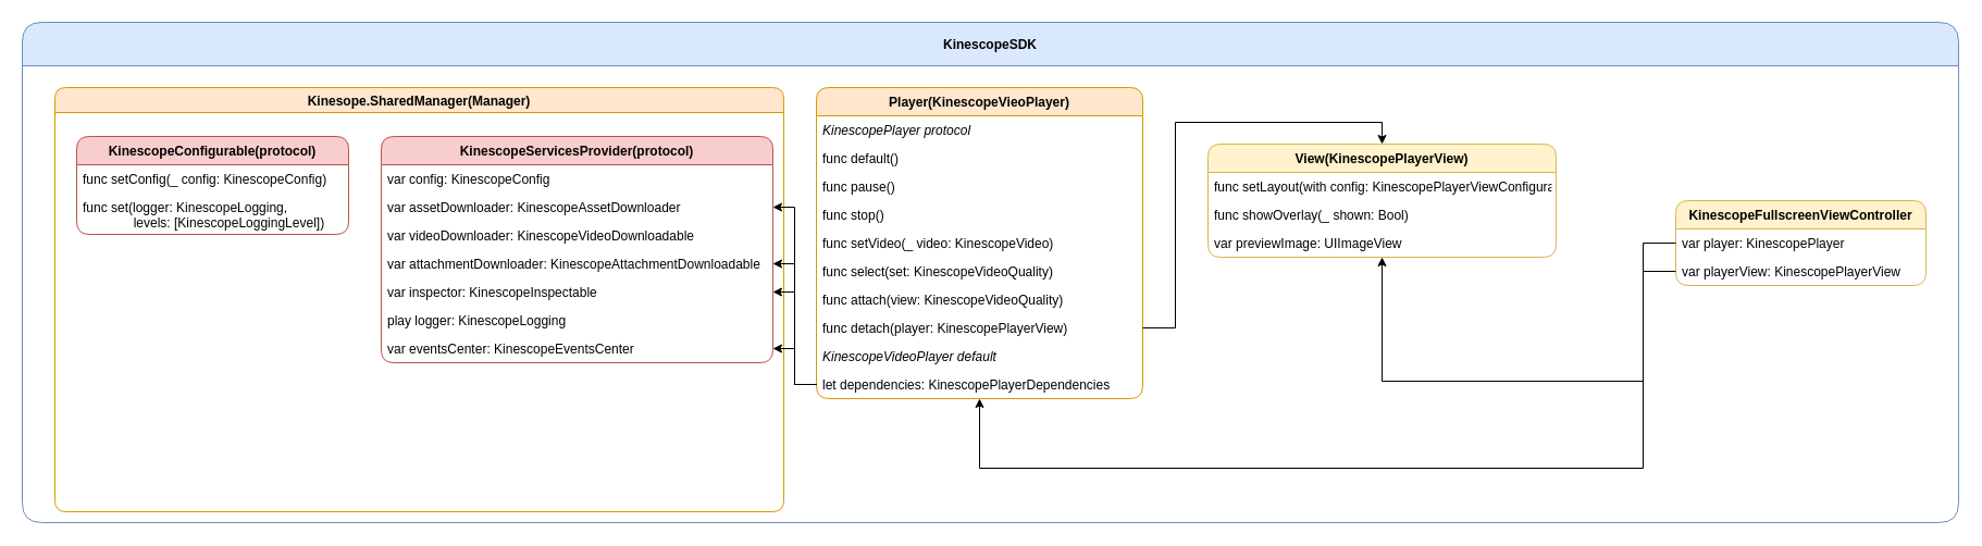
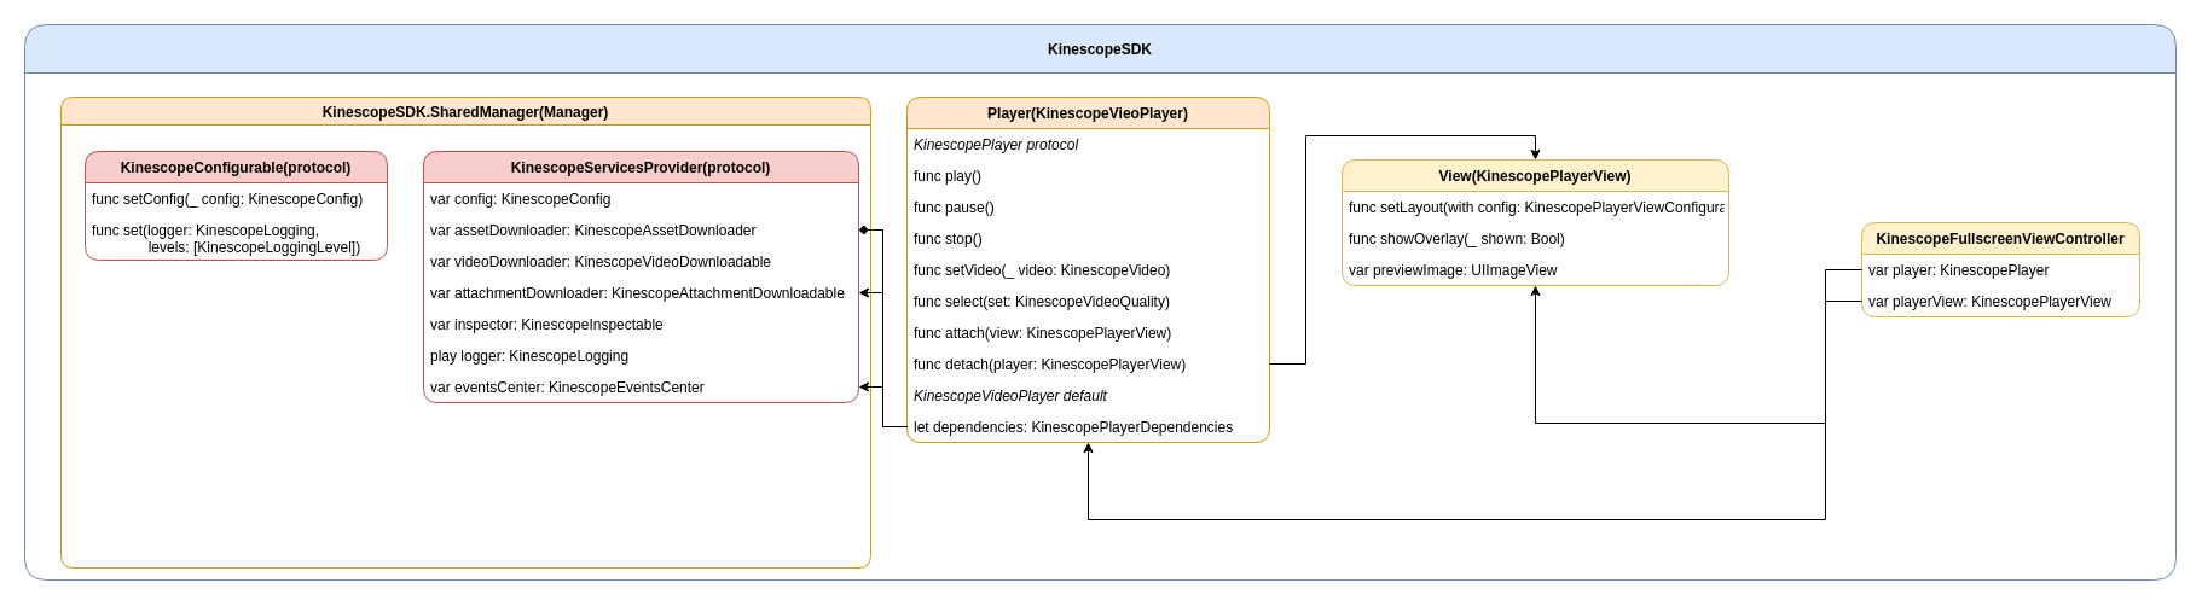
  <mxCell id="0" />
  <mxCell id="1" parent="0" />
  <mxCell id="2" value="KinescopeSDK" style="swimlane;rounded=1;swimlaneLine=1;startSize=40;fillColor=#dae8fc;strokeColor=#6c8ebf;" vertex="1" parent="1"><mxGeometry x="20" y="20" width="1780" height="460" as="geometry" /></mxCell>
- <mxCell id="3" value="Kinesope.SharedManager(Manager)" style="swimlane;rounded=1;fillColor=#ffe6cc;strokeColor=#d79b00;" vertex="1" parent="2"><mxGeometry x="30" y="60" width="670" height="390" as="geometry" /></mxCell>
+ <mxCell id="3" value="KinescopeSDK.SharedManager(Manager)" style="swimlane;rounded=1;fillColor=#ffe6cc;strokeColor=#d79b00;" vertex="1" parent="2"><mxGeometry x="30" y="60" width="670" height="390" as="geometry" /></mxCell>
  <mxCell id="4" value="KinescopeConfigurable(protocol)" style="swimlane;fontStyle=1;childLayout=stackLayout;horizontal=1;startSize=26;fillColor=#f8cecc;horizontalStack=0;resizeParent=1;resizeParentMax=0;resizeLast=0;collapsible=1;marginBottom=0;rounded=1;strokeColor=#b85450;" vertex="1" parent="3"><mxGeometry x="20" y="45" width="250" height="90" as="geometry" /></mxCell>
  <mxCell id="5" value="func setConfig(_ config: KinescopeConfig)" style="text;strokeColor=none;fillColor=none;align=left;verticalAlign=top;spacingLeft=4;spacingRight=4;overflow=hidden;rotatable=0;points=[[0,0.5],[1,0.5]];portConstraint=eastwest;" vertex="1" parent="4"><mxGeometry y="26" width="250" height="26" as="geometry" /></mxCell>
  <mxCell id="6" value="func set(logger: KinescopeLogging,&#10;              levels: [KinescopeLoggingLevel])" style="text;strokeColor=none;fillColor=none;align=left;verticalAlign=top;spacingLeft=4;spacingRight=4;overflow=hidden;rotatable=0;points=[[0,0.5],[1,0.5]];portConstraint=eastwest;" vertex="1" parent="4"><mxGeometry y="52" width="250" height="38" as="geometry" /></mxCell>
  <mxCell id="7" value="KinescopeServicesProvider(protocol)" style="swimlane;fontStyle=1;childLayout=stackLayout;horizontal=1;startSize=26;fillColor=#f8cecc;horizontalStack=0;resizeParent=1;resizeParentMax=0;resizeLast=0;collapsible=1;marginBottom=0;rounded=1;labelBackgroundColor=none;strokeColor=#b85450;" vertex="1" parent="3"><mxGeometry x="300" y="45" width="360" height="208" as="geometry" /></mxCell>
  <mxCell id="8" value="var config: KinescopeConfig" style="text;strokeColor=none;fillColor=none;align=left;verticalAlign=top;spacingLeft=4;spacingRight=4;overflow=hidden;rotatable=0;points=[[0,0.5],[1,0.5]];portConstraint=eastwest;" vertex="1" parent="7"><mxGeometry y="26" width="360" height="26" as="geometry" /></mxCell>
  <mxCell id="9" value="var assetDownloader: KinescopeAssetDownloader" style="text;strokeColor=none;fillColor=none;align=left;verticalAlign=top;spacingLeft=4;spacingRight=4;overflow=hidden;rotatable=0;points=[[0,0.5],[1,0.5]];portConstraint=eastwest;" vertex="1" parent="7"><mxGeometry y="52" width="360" height="26" as="geometry" /></mxCell>
  <mxCell id="10" value="var videoDownloader: KinescopeVideoDownloadable" style="text;strokeColor=none;fillColor=none;align=left;verticalAlign=top;spacingLeft=4;spacingRight=4;overflow=hidden;rotatable=0;points=[[0,0.5],[1,0.5]];portConstraint=eastwest;" vertex="1" parent="7"><mxGeometry y="78" width="360" height="26" as="geometry" /></mxCell>
  <mxCell id="11" value="var attachmentDownloader: KinescopeAttachmentDownloadable" style="text;strokeColor=none;fillColor=none;align=left;verticalAlign=top;spacingLeft=4;spacingRight=4;overflow=hidden;rotatable=0;points=[[0,0.5],[1,0.5]];portConstraint=eastwest;rounded=1;labelBackgroundColor=#FFFFFF;fontColor=#000000;" vertex="1" parent="7"><mxGeometry y="104" width="360" height="26" as="geometry" /></mxCell>
  <mxCell id="12" value="var inspector: KinescopeInspectable" style="text;strokeColor=none;fillColor=none;align=left;verticalAlign=top;spacingLeft=4;spacingRight=4;overflow=hidden;rotatable=0;points=[[0,0.5],[1,0.5]];portConstraint=eastwest;rounded=1;labelBackgroundColor=#FFFFFF;fontColor=#000000;" vertex="1" parent="7"><mxGeometry y="130" width="360" height="26" as="geometry" /></mxCell>
  <mxCell id="13" value="play logger: KinescopeLogging" style="text;strokeColor=none;fillColor=none;align=left;verticalAlign=top;spacingLeft=4;spacingRight=4;overflow=hidden;rotatable=0;points=[[0,0.5],[1,0.5]];portConstraint=eastwest;rounded=1;labelBackgroundColor=#FFFFFF;fontColor=#000000;" vertex="1" parent="7"><mxGeometry y="156" width="360" height="26" as="geometry" /></mxCell>
  <mxCell id="14" value="var eventsCenter: KinescopeEventsCenter" style="text;strokeColor=none;fillColor=none;align=left;verticalAlign=top;spacingLeft=4;spacingRight=4;overflow=hidden;rotatable=0;points=[[0,0.5],[1,0.5]];portConstraint=eastwest;rounded=1;labelBackgroundColor=#FFFFFF;fontColor=#000000;" vertex="1" parent="7"><mxGeometry y="182" width="360" height="26" as="geometry" /></mxCell>
  <mxCell id="15" value="Player(KinescopeVieoPlayer)" style="swimlane;fontStyle=1;childLayout=stackLayout;horizontal=1;startSize=26;fillColor=#ffe6cc;horizontalStack=0;resizeParent=1;resizeParentMax=0;resizeLast=0;collapsible=1;marginBottom=0;rounded=1;labelBackgroundColor=none;strokeColor=#d79b00;" vertex="1" parent="2"><mxGeometry x="730" y="60" width="300" height="286" as="geometry" /></mxCell>
  <mxCell id="16" value="KinescopePlayer protocol" style="text;strokeColor=none;fillColor=none;align=left;verticalAlign=top;spacingLeft=4;spacingRight=4;overflow=hidden;rotatable=0;points=[[0,0.5],[1,0.5]];portConstraint=eastwest;rounded=1;labelBackgroundColor=#FFFFFF;fontColor=#000000;fontStyle=2" vertex="1" parent="15"><mxGeometry y="26" width="300" height="26" as="geometry" /></mxCell>
- <mxCell id="17" value="func default()" style="text;strokeColor=none;fillColor=none;align=left;verticalAlign=top;spacingLeft=4;spacingRight=4;overflow=hidden;rotatable=0;points=[[0,0.5],[1,0.5]];portConstraint=eastwest;" vertex="1" parent="15"><mxGeometry y="52" width="300" height="26" as="geometry" /></mxCell>
+ <mxCell id="17" value="func play()" style="text;strokeColor=none;fillColor=none;align=left;verticalAlign=top;spacingLeft=4;spacingRight=4;overflow=hidden;rotatable=0;points=[[0,0.5],[1,0.5]];portConstraint=eastwest;" vertex="1" parent="15"><mxGeometry y="52" width="300" height="26" as="geometry" /></mxCell>
  <mxCell id="18" value="func pause()" style="text;strokeColor=none;fillColor=none;align=left;verticalAlign=top;spacingLeft=4;spacingRight=4;overflow=hidden;rotatable=0;points=[[0,0.5],[1,0.5]];portConstraint=eastwest;" vertex="1" parent="15"><mxGeometry y="78" width="300" height="26" as="geometry" /></mxCell>
  <mxCell id="19" value="func stop()" style="text;strokeColor=none;fillColor=none;align=left;verticalAlign=top;spacingLeft=4;spacingRight=4;overflow=hidden;rotatable=0;points=[[0,0.5],[1,0.5]];portConstraint=eastwest;" vertex="1" parent="15"><mxGeometry y="104" width="300" height="26" as="geometry" /></mxCell>
  <mxCell id="20" value="func setVideo(_ video: KinescopeVideo)" style="text;strokeColor=none;fillColor=none;align=left;verticalAlign=top;spacingLeft=4;spacingRight=4;overflow=hidden;rotatable=0;points=[[0,0.5],[1,0.5]];portConstraint=eastwest;rounded=1;labelBackgroundColor=#FFFFFF;fontColor=#000000;" vertex="1" parent="15"><mxGeometry y="130" width="300" height="26" as="geometry" /></mxCell>
  <mxCell id="21" value="func select(set: KinescopeVideoQuality)" style="text;strokeColor=none;fillColor=none;align=left;verticalAlign=top;spacingLeft=4;spacingRight=4;overflow=hidden;rotatable=0;points=[[0,0.5],[1,0.5]];portConstraint=eastwest;rounded=1;labelBackgroundColor=#FFFFFF;fontColor=#000000;" vertex="1" parent="15"><mxGeometry y="156" width="300" height="26" as="geometry" /></mxCell>
- <mxCell id="22" value="func attach(view: KinescopeVideoQuality)" style="text;strokeColor=none;fillColor=none;align=left;verticalAlign=top;spacingLeft=4;spacingRight=4;overflow=hidden;rotatable=0;points=[[0,0.5],[1,0.5]];portConstraint=eastwest;rounded=1;labelBackgroundColor=#FFFFFF;fontColor=#000000;" vertex="1" parent="15"><mxGeometry y="182" width="300" height="26" as="geometry" /></mxCell>
+ <mxCell id="22" value="func attach(view: KinescopePlayerView)" style="text;strokeColor=none;fillColor=none;align=left;verticalAlign=top;spacingLeft=4;spacingRight=4;overflow=hidden;rotatable=0;points=[[0,0.5],[1,0.5]];portConstraint=eastwest;rounded=1;labelBackgroundColor=#FFFFFF;fontColor=#000000;" vertex="1" parent="15"><mxGeometry y="182" width="300" height="26" as="geometry" /></mxCell>
  <mxCell id="23" value="func detach(player: KinescopePlayerView)" style="text;strokeColor=none;fillColor=none;align=left;verticalAlign=top;spacingLeft=4;spacingRight=4;overflow=hidden;rotatable=0;points=[[0,0.5],[1,0.5]];portConstraint=eastwest;rounded=1;labelBackgroundColor=#FFFFFF;fontColor=#000000;" vertex="1" parent="15"><mxGeometry y="208" width="300" height="26" as="geometry" /></mxCell>
  <mxCell id="24" value="KinescopeVideoPlayer default" style="text;strokeColor=none;fillColor=none;align=left;verticalAlign=top;spacingLeft=4;spacingRight=4;overflow=hidden;rotatable=0;points=[[0,0.5],[1,0.5]];portConstraint=eastwest;rounded=1;labelBackgroundColor=#FFFFFF;fontColor=#000000;fontStyle=2" vertex="1" parent="15"><mxGeometry y="234" width="300" height="26" as="geometry" /></mxCell>
  <mxCell id="25" value="let dependencies: KinescopePlayerDependencies" style="text;strokeColor=none;fillColor=none;align=left;verticalAlign=top;spacingLeft=4;spacingRight=4;overflow=hidden;rotatable=0;points=[[0,0.5],[1,0.5]];portConstraint=eastwest;rounded=1;labelBackgroundColor=#FFFFFF;fontColor=#000000;" vertex="1" parent="15"><mxGeometry y="260" width="300" height="26" as="geometry" /></mxCell>
- <mxCell id="26" style="edgeStyle=orthogonalEdgeStyle;rounded=0;orthogonalLoop=1;jettySize=auto;html=1;fontColor=#000000;" edge="1" parent="2" source="25" target="9"><mxGeometry relative="1" as="geometry" /></mxCell>
- <mxCell id="27" style="edgeStyle=orthogonalEdgeStyle;rounded=0;orthogonalLoop=1;jettySize=auto;html=1;fontColor=#000000;" edge="1" parent="2" source="25" target="12"><mxGeometry relative="1" as="geometry" /></mxCell>
+ <mxCell id="26" style="edgeStyle=orthogonalEdgeStyle;rounded=0;orthogonalLoop=1;jettySize=auto;html=1;fontColor=#000000;endArrow=diamond;" edge="1" parent="2" source="25" target="9"><mxGeometry relative="1" as="geometry" /></mxCell>
  <mxCell id="28" style="edgeStyle=orthogonalEdgeStyle;rounded=0;orthogonalLoop=1;jettySize=auto;html=1;fontColor=#000000;" edge="1" parent="2" source="25" target="11"><mxGeometry relative="1" as="geometry" /></mxCell>
  <mxCell id="29" style="edgeStyle=orthogonalEdgeStyle;rounded=0;orthogonalLoop=1;jettySize=auto;html=1;fontColor=#000000;" edge="1" parent="2" source="25" target="14"><mxGeometry relative="1" as="geometry" /></mxCell>
  <mxCell id="30" value="View(KinescopePlayerView)" style="swimlane;fontStyle=1;childLayout=stackLayout;horizontal=1;startSize=26;fillColor=#fff2cc;horizontalStack=0;resizeParent=1;resizeParentMax=0;resizeLast=0;collapsible=1;marginBottom=0;rounded=1;labelBackgroundColor=none;strokeColor=#d6b656;" vertex="1" parent="2"><mxGeometry x="1090" y="112" width="320" height="104" as="geometry" /></mxCell>
  <mxCell id="31" value="func setLayout(with config: KinescopePlayerViewConfiguration)" style="text;strokeColor=none;fillColor=none;align=left;verticalAlign=top;spacingLeft=4;spacingRight=4;overflow=hidden;rotatable=0;points=[[0,0.5],[1,0.5]];portConstraint=eastwest;" vertex="1" parent="30"><mxGeometry y="26" width="320" height="26" as="geometry" /></mxCell>
  <mxCell id="32" value="func showOverlay(_ shown: Bool)" style="text;strokeColor=none;fillColor=none;align=left;verticalAlign=top;spacingLeft=4;spacingRight=4;overflow=hidden;rotatable=0;points=[[0,0.5],[1,0.5]];portConstraint=eastwest;" vertex="1" parent="30"><mxGeometry y="52" width="320" height="26" as="geometry" /></mxCell>
  <mxCell id="33" value="var previewImage: UIImageView" style="text;strokeColor=none;fillColor=none;align=left;verticalAlign=top;spacingLeft=4;spacingRight=4;overflow=hidden;rotatable=0;points=[[0,0.5],[1,0.5]];portConstraint=eastwest;" vertex="1" parent="30"><mxGeometry y="78" width="320" height="26" as="geometry" /></mxCell>
  <mxCell id="34" value="KinescopeFullscreenViewController" style="swimlane;fontStyle=1;childLayout=stackLayout;horizontal=1;startSize=26;fillColor=#fff2cc;horizontalStack=0;resizeParent=1;resizeParentMax=0;resizeLast=0;collapsible=1;marginBottom=0;rounded=1;labelBackgroundColor=none;strokeColor=#d6b656;" vertex="1" parent="2"><mxGeometry x="1520" y="164" width="230" height="78" as="geometry" /></mxCell>
  <mxCell id="35" value="var player: KinescopePlayer" style="text;strokeColor=none;fillColor=none;align=left;verticalAlign=top;spacingLeft=4;spacingRight=4;overflow=hidden;rotatable=0;points=[[0,0.5],[1,0.5]];portConstraint=eastwest;" vertex="1" parent="34"><mxGeometry y="26" width="230" height="26" as="geometry" /></mxCell>
  <mxCell id="36" value="var playerView: KinescopePlayerView" style="text;strokeColor=none;fillColor=none;align=left;verticalAlign=top;spacingLeft=4;spacingRight=4;overflow=hidden;rotatable=0;points=[[0,0.5],[1,0.5]];portConstraint=eastwest;" vertex="1" parent="34"><mxGeometry y="52" width="230" height="26" as="geometry" /></mxCell>
  <mxCell id="37" style="edgeStyle=orthogonalEdgeStyle;rounded=0;orthogonalLoop=1;jettySize=auto;html=1;fontColor=#000000;" edge="1" parent="2" source="35" target="15"><mxGeometry relative="1" as="geometry"><mxPoint x="840" y="370" as="targetPoint" /><Array as="points"><mxPoint x="1490" y="203" /><mxPoint x="1490" y="410" /><mxPoint x="880" y="410" /></Array></mxGeometry></mxCell>
  <mxCell id="38" style="edgeStyle=orthogonalEdgeStyle;rounded=0;orthogonalLoop=1;jettySize=auto;html=1;fontColor=#000000;" edge="1" parent="2" source="36" target="30"><mxGeometry relative="1" as="geometry"><Array as="points"><mxPoint x="1490" y="229" /><mxPoint x="1490" y="330" /><mxPoint x="1250" y="330" /></Array></mxGeometry></mxCell>
  <mxCell id="39" style="edgeStyle=orthogonalEdgeStyle;rounded=0;orthogonalLoop=1;jettySize=auto;html=1;entryX=0.5;entryY=0;entryDx=0;entryDy=0;fontColor=#000000;" edge="1" parent="2" source="23" target="30"><mxGeometry relative="1" as="geometry" /></mxCell>
